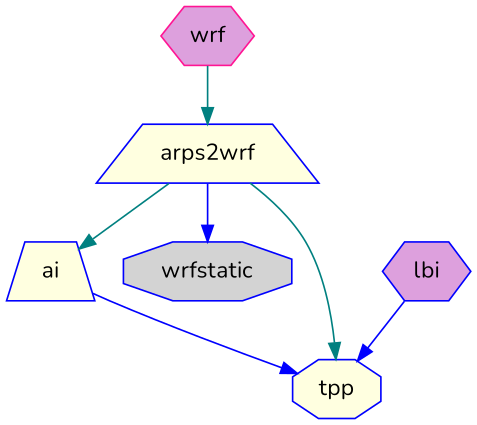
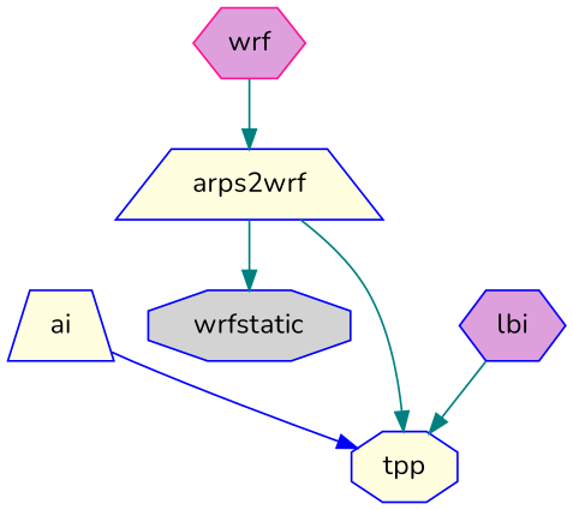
  digraph {
    fontname=Nunito
    node [color=blue fillcolor=lightyellow fontname=Nunito shape=hexagon style=filled]
    edge [color=teal fontname=Nunito]
    wrf [color=deeppink fillcolor=plum]
    arps2wrf [shape=trapezium]
    ai [shape=trapezium]
    wrfstatic [fillcolor=lightgrey shape=octagon]
    tpp [shape=octagon]
    lbi [fillcolor=plum]
    wrf -> arps2wrf
-   arps2wrf -> ai
-   arps2wrf -> wrfstatic [color=blue]
+   arps2wrf -> wrfstatic
    arps2wrf -> tpp
    ai -> tpp [color=blue]
-   lbi -> tpp [color=blue]
+   lbi -> tpp
  }
